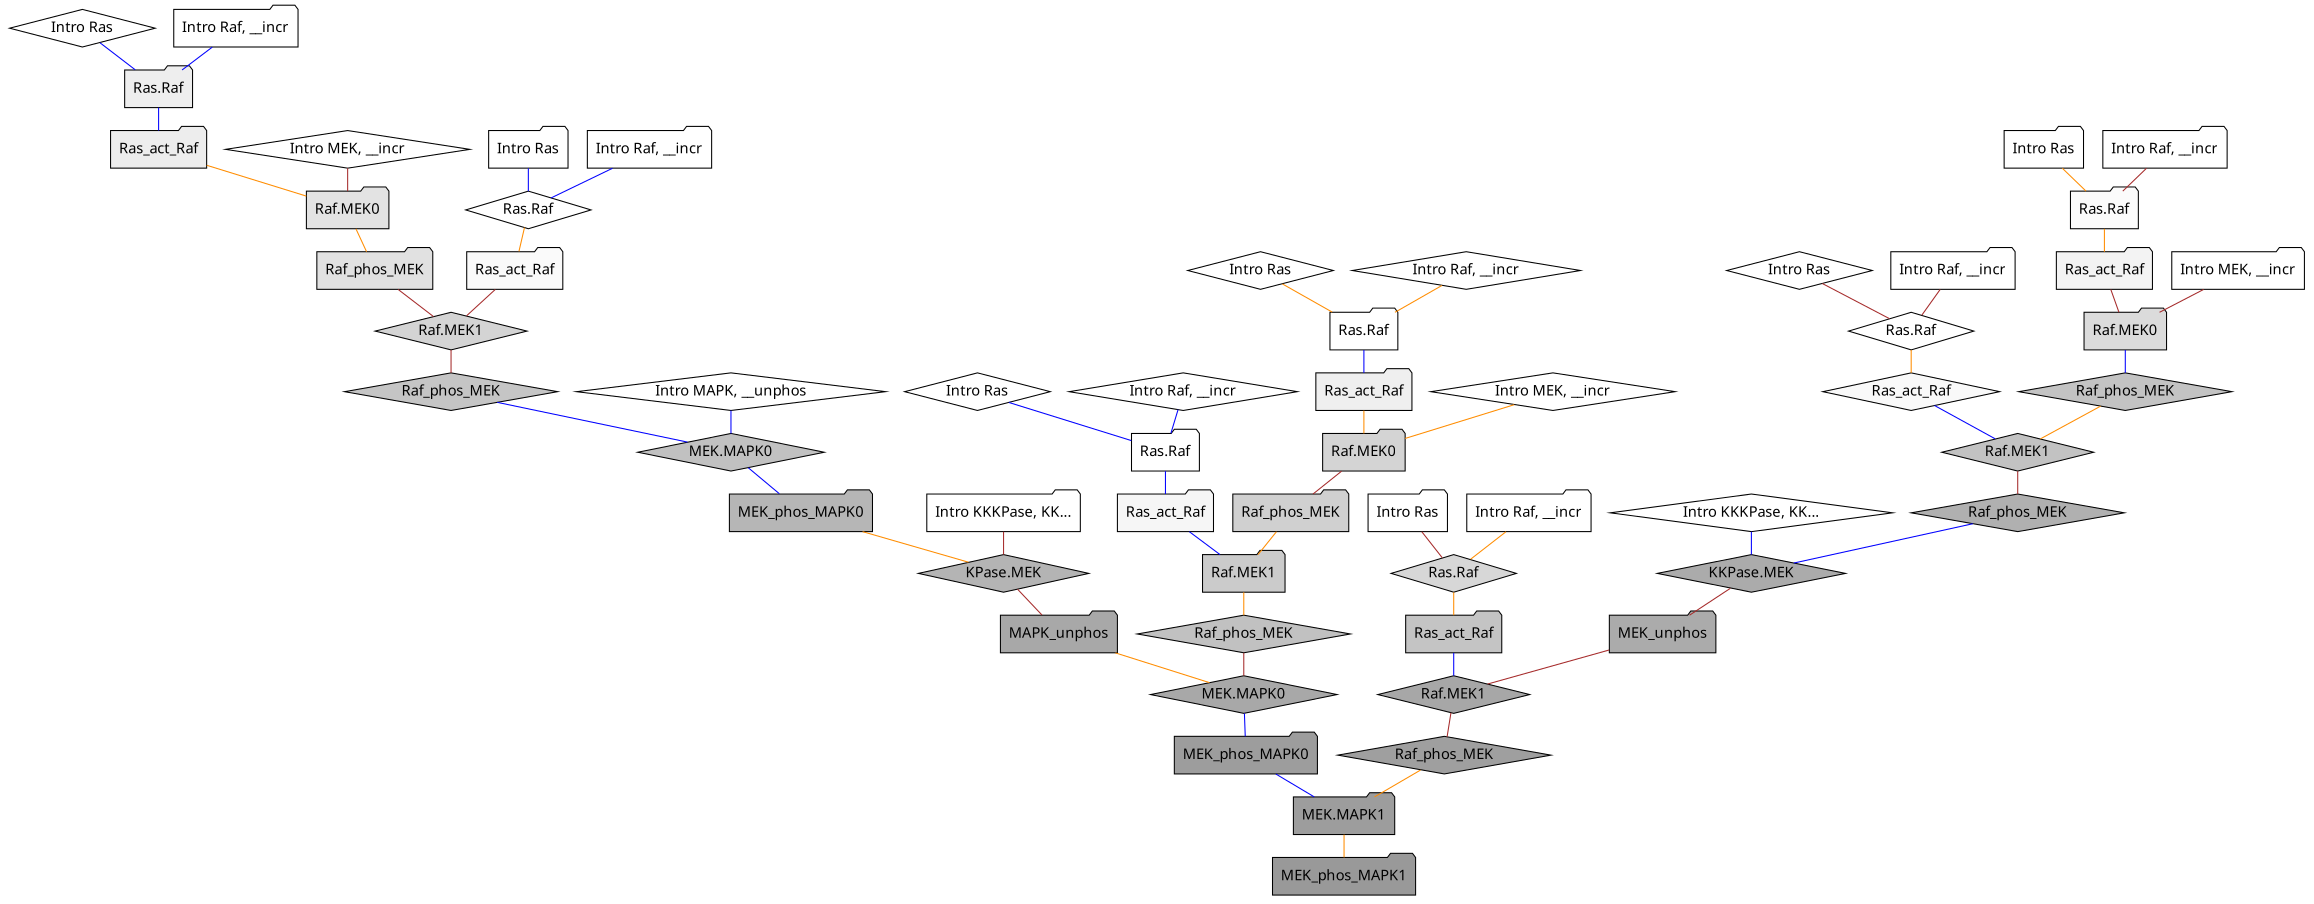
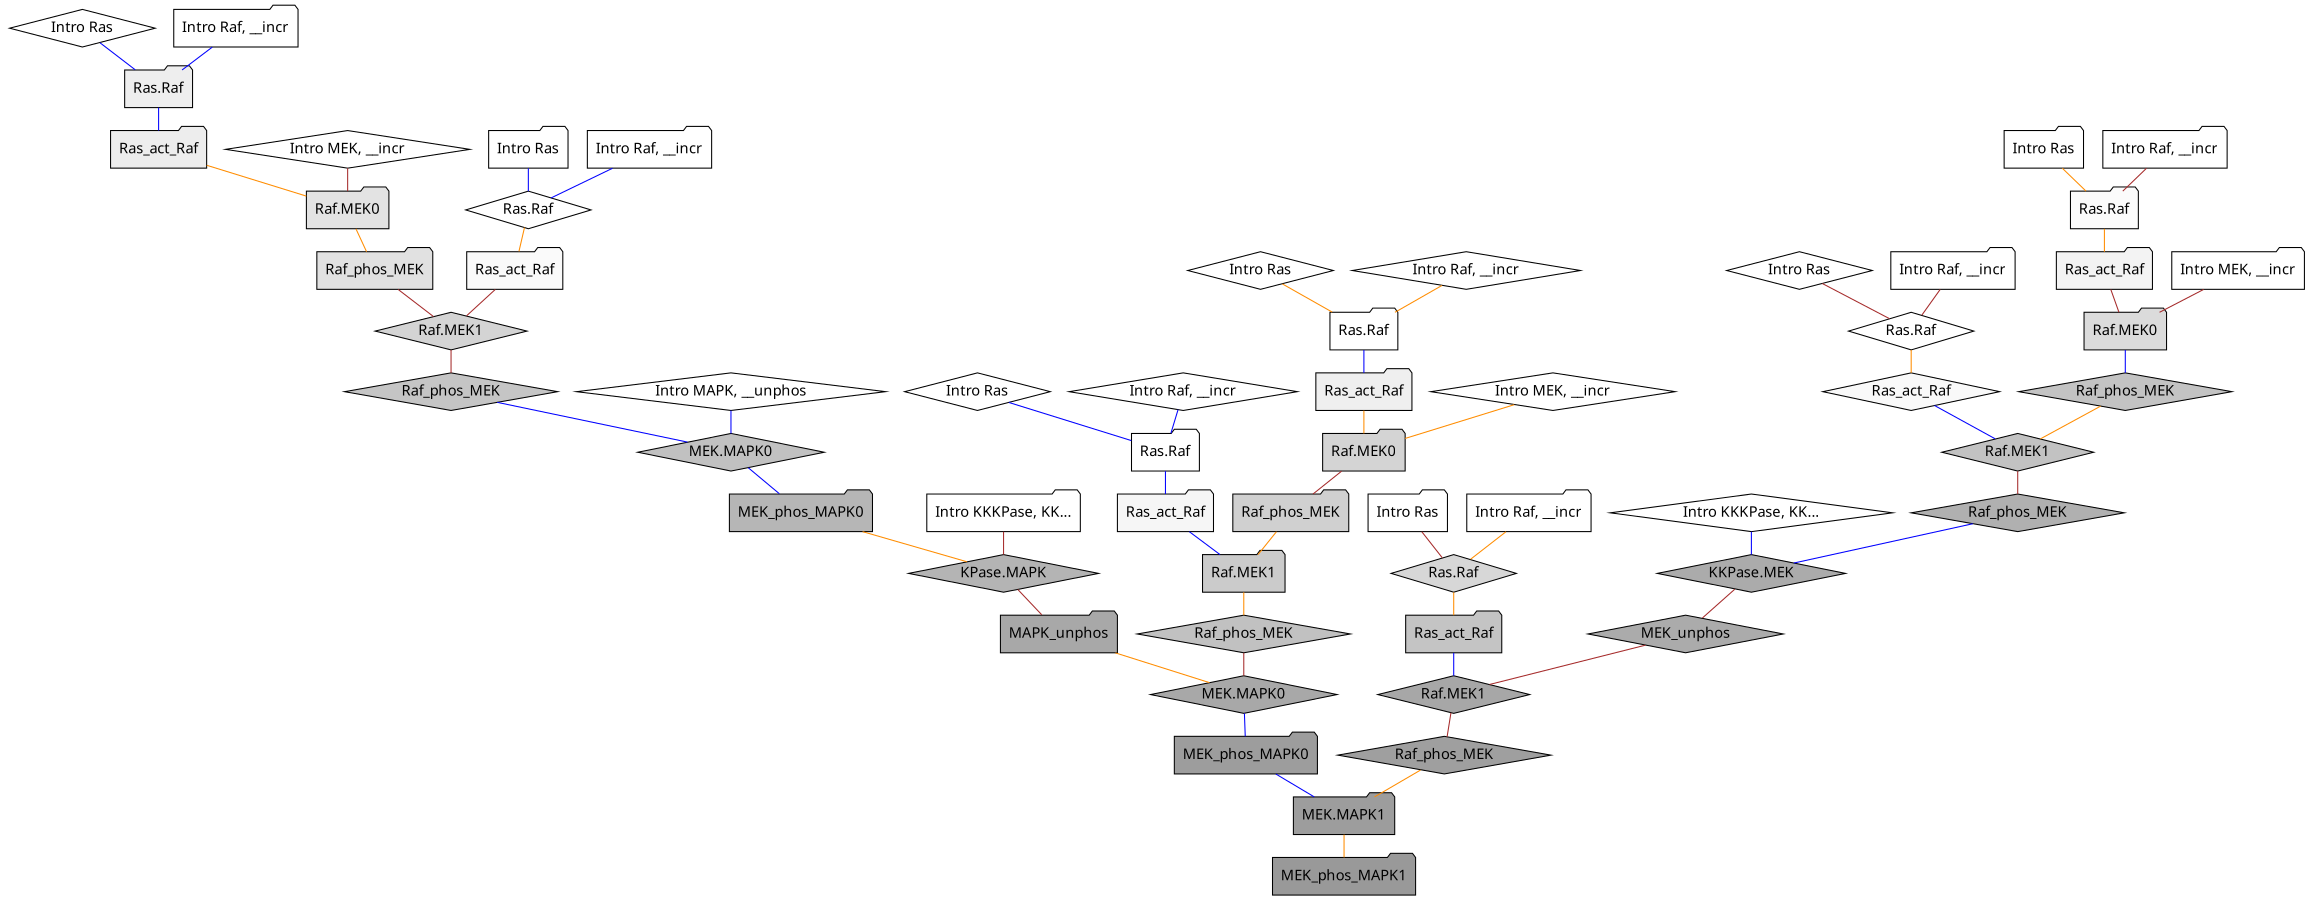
  digraph {
    rankdir=TB
    ranksep=0.30
    node [fillcolor="0.000 0.000 1.000" fontname="CMU Serif" shape=folder style=filled]
    edge [color=blue dir=none fontname="CMU Serif"]
    n1 [label="Intro Ras"]
    n2 [fillcolor="0.000 0.000 0.997" label="Ras.Raf" shape=diamond]
    n3 [fillcolor="0.000 0.000 0.980" label=Ras_act_Raf]
    n4 [label="Intro Ras"]
    n5 [fillcolor="0.000 0.000 0.843" label="Ras.Raf" shape=diamond]
    n6 [fillcolor="0.000 0.000 0.767" label=Ras_act_Raf]
    n7 [label="Intro Ras" shape=diamond]
    n8 [fillcolor="0.000 0.000 0.933" label="Ras.Raf"]
    n9 [fillcolor="0.000 0.000 0.929" label=Ras_act_Raf]
    n10 [label="Intro Ras"]
    n11 [fillcolor="0.000 0.000 0.982" label="Ras.Raf"]
    n12 [fillcolor="0.000 0.000 0.953" label=Ras_act_Raf]
    n13 [label="Intro Ras" shape=diamond]
    n14 [label="Ras.Raf"]
    n15 [fillcolor="0.000 0.000 0.934" label=Ras_act_Raf]
    n16 [label="Intro Ras" shape=diamond]
    n17 [label="Ras.Raf" shape=diamond]
    n18 [fillcolor="0.000 0.000 0.973" label=Ras_act_Raf shape=diamond]
    n19 [label="Intro Ras" shape=diamond]
    n20 [label="Ras.Raf"]
    n21 [fillcolor="0.000 0.000 0.961" label=Ras_act_Raf]
    n22 [label="Intro Raf, __incr"]
    n23 [label="Intro Raf, __incr"]
    n24 [label="Intro Raf, __incr" shape=diamond]
    n25 [label="Intro Raf, __incr"]
    n26 [label="Intro Raf, __incr" shape=diamond]
    n27 [label="Intro Raf, __incr"]
    n28 [label="Intro Raf, __incr"]
    n29 [label="Intro MEK, __incr"]
    n30 [fillcolor="0.000 0.000 0.857" label="Raf.MEK0"]
    n31 [fillcolor="0.000 0.000 0.765" label=Raf_phos_MEK shape=diamond]
    n32 [label="Intro MEK, __incr" shape=diamond]
    n33 [fillcolor="0.000 0.000 0.829" label="Raf.MEK0"]
    n34 [fillcolor="0.000 0.000 0.814" label=Raf_phos_MEK]
    n35 [label="Intro MEK, __incr" shape=diamond]
    n36 [fillcolor="0.000 0.000 0.889" label="Raf.MEK0"]
    n37 [fillcolor="0.000 0.000 0.881" label=Raf_phos_MEK]
    n38 [label="Intro MAPK, __unphos" shape=diamond]
    n39 [fillcolor="0.000 0.000 0.756" label="MEK.MAPK0" shape=diamond]
    n40 [fillcolor="0.000 0.000 0.711" label=MEK_phos_MAPK0]
    n41 [label="Intro KKKPase, KK..." shape=diamond]
    n42 [fillcolor="0.000 0.000 0.671" label="KKPase.MEK" shape=diamond]
-   n43 [fillcolor="0.000 0.000 0.671" label=MEK_unphos]
+   n43 [fillcolor="0.000 0.000 0.671" label=MEK_unphos shape=diamond]
    n44 [label="Intro KKKPase, KK..."]
-   n45 [fillcolor="0.000 0.000 0.704" label="KPase.MEK" shape=diamond]
+   n45 [fillcolor="0.000 0.000 0.704" label="KPase.MAPK" shape=diamond]
    n46 [fillcolor="0.000 0.000 0.658" label=MAPK_unphos]
    n47 [fillcolor="0.000 0.000 0.758" label="Raf.MEK1" shape=diamond]
    n48 [fillcolor="0.000 0.000 0.793" label="Raf.MEK1"]
    n49 [fillcolor="0.000 0.000 0.829" label="Raf.MEK1" shape=diamond]
    n50 [fillcolor="0.000 0.000 0.772" label=Raf_phos_MEK shape=diamond]
    n51 [fillcolor="0.000 0.000 0.689" label=Raf_phos_MEK shape=diamond]
    n52 [fillcolor="0.000 0.000 0.755" label=Raf_phos_MEK shape=diamond]
    n53 [fillcolor="0.000 0.000 0.653" label="Raf.MEK1" shape=diamond]
    n54 [fillcolor="0.000 0.000 0.658" label="MEK.MAPK0" shape=diamond]
    n55 [fillcolor="0.000 0.000 0.624" label=Raf_phos_MEK shape=diamond]
    n56 [fillcolor="0.000 0.000 0.617" label=MEK_phos_MAPK0]
    n57 [fillcolor="0.000 0.000 0.617" label="MEK.MAPK1"]
    n58 [fillcolor="0.000 0.000 0.600" label=MEK_phos_MAPK1]
    n1 -> n2
    n2 -> n3 [color=darkorange]
    n3 -> n49 [color=brown]
    n4 -> n5 [color=brown]
    n5 -> n6 [color=darkorange]
    n6 -> n53
    n7 -> n8
    n8 -> n9
    n9 -> n36 [color=darkorange]
    n10 -> n11 [color=darkorange]
    n11 -> n12 [color=darkorange]
    n12 -> n30 [color=brown]
    n13 -> n14 [color=darkorange]
    n14 -> n15
    n15 -> n33 [color=darkorange]
    n16 -> n17 [color=brown]
    n17 -> n18 [color=darkorange]
    n18 -> n47
    n19 -> n20
    n20 -> n21
    n21 -> n48
    n22 -> n5 [color=darkorange]
    n23 -> n2
    n24 -> n20
    n25 -> n17 [color=brown]
    n26 -> n14 [color=darkorange]
    n27 -> n11 [color=brown]
    n28 -> n8
    n29 -> n30 [color=brown]
    n30 -> n31
    n31 -> n47 [color=darkorange]
    n32 -> n33 [color=darkorange]
    n33 -> n34 [color=brown]
    n34 -> n48 [color=darkorange]
    n35 -> n36 [color=brown]
    n36 -> n37 [color=darkorange]
    n37 -> n49 [color=brown]
    n38 -> n39
    n39 -> n40
    n40 -> n45 [color=darkorange]
    n41 -> n42
    n42 -> n43 [color=brown]
    n43 -> n53 [color=brown]
    n44 -> n45 [color=brown]
    n45 -> n46 [color=brown]
    n46 -> n54 [color=darkorange]
    n47 -> n51 [color=brown]
    n48 -> n52 [color=darkorange]
    n49 -> n50 [color=brown]
    n50 -> n39
    n51 -> n42
    n52 -> n54 [color=brown]
    n53 -> n55 [color=brown]
    n54 -> n56
    n55 -> n57 [color=darkorange]
    n56 -> n57
    n57 -> n58 [color=darkorange]
  }
